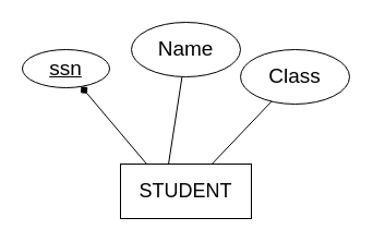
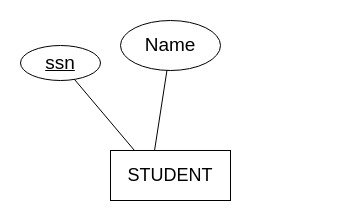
  <mxCell id="0" />
  <mxCell id="1" parent="0" />
- <mxCell id="2" value="Class" style="ellipse;whiteSpace=wrap;html=1;fontSize=19;" parent="1" vertex="1"><mxGeometry x="220" y="45" width="100" height="50" as="geometry" /></mxCell>
  <mxCell id="3" value="&lt;u&gt;ssn&lt;/u&gt;" style="ellipse;whiteSpace=wrap;html=1;fontSize=19;" parent="1" vertex="1"><mxGeometry x="20" y="45" width="80" height="35" as="geometry" /></mxCell>
- <mxCell id="4" value="" style="endArrow=none;html=1;fontSize=19;" parent="1" source="6" target="2" edge="1"><mxGeometry width="50" height="50" relative="1" as="geometry"><mxPoint x="233.143" y="99.149" as="sourcePoint" /><mxPoint x="309.765" y="102.022" as="targetPoint" /></mxGeometry></mxCell>
- <mxCell id="5" value="" style="endArrow=diamond;html=1;fontSize=19;exitX=0.2;exitY=0;exitDx=0;exitDy=0;exitPerimeter=0;" parent="1" source="6" target="3" edge="1"><mxGeometry width="50" height="50" relative="1" as="geometry"><mxPoint x="206.882" y="110.735" as="sourcePoint" /><mxPoint x="319.765" y="112.022" as="targetPoint" /></mxGeometry></mxCell>
+ <mxCell id="5" value="" style="endArrow=none;html=1;fontSize=19;exitX=0.2;exitY=0;exitDx=0;exitDy=0;exitPerimeter=0;" parent="1" source="6" target="3" edge="1"><mxGeometry width="50" height="50" relative="1" as="geometry"><mxPoint x="206.882" y="110.735" as="sourcePoint" /><mxPoint x="319.765" y="112.022" as="targetPoint" /></mxGeometry></mxCell>
  <mxCell id="6" value="STUDENT" style="rounded=0;whiteSpace=wrap;html=1;fontSize=18;" parent="1" vertex="1"><mxGeometry x="110" y="150" width="120" height="50" as="geometry" /></mxCell>
  <mxCell id="7" value="Name" style="ellipse;whiteSpace=wrap;html=1;fontSize=19;" parent="1" vertex="1"><mxGeometry x="120" y="20" width="100" height="50" as="geometry" /></mxCell>
  <mxCell id="8" value="" style="endArrow=none;html=1;fontSize=19;exitX=0.367;exitY=0;exitDx=0;exitDy=0;exitPerimeter=0;" parent="1" source="6" target="7" edge="1"><mxGeometry width="50" height="50" relative="1" as="geometry"><mxPoint x="144" y="160" as="sourcePoint" /><mxPoint x="329.765" y="122.022" as="targetPoint" /></mxGeometry></mxCell>
